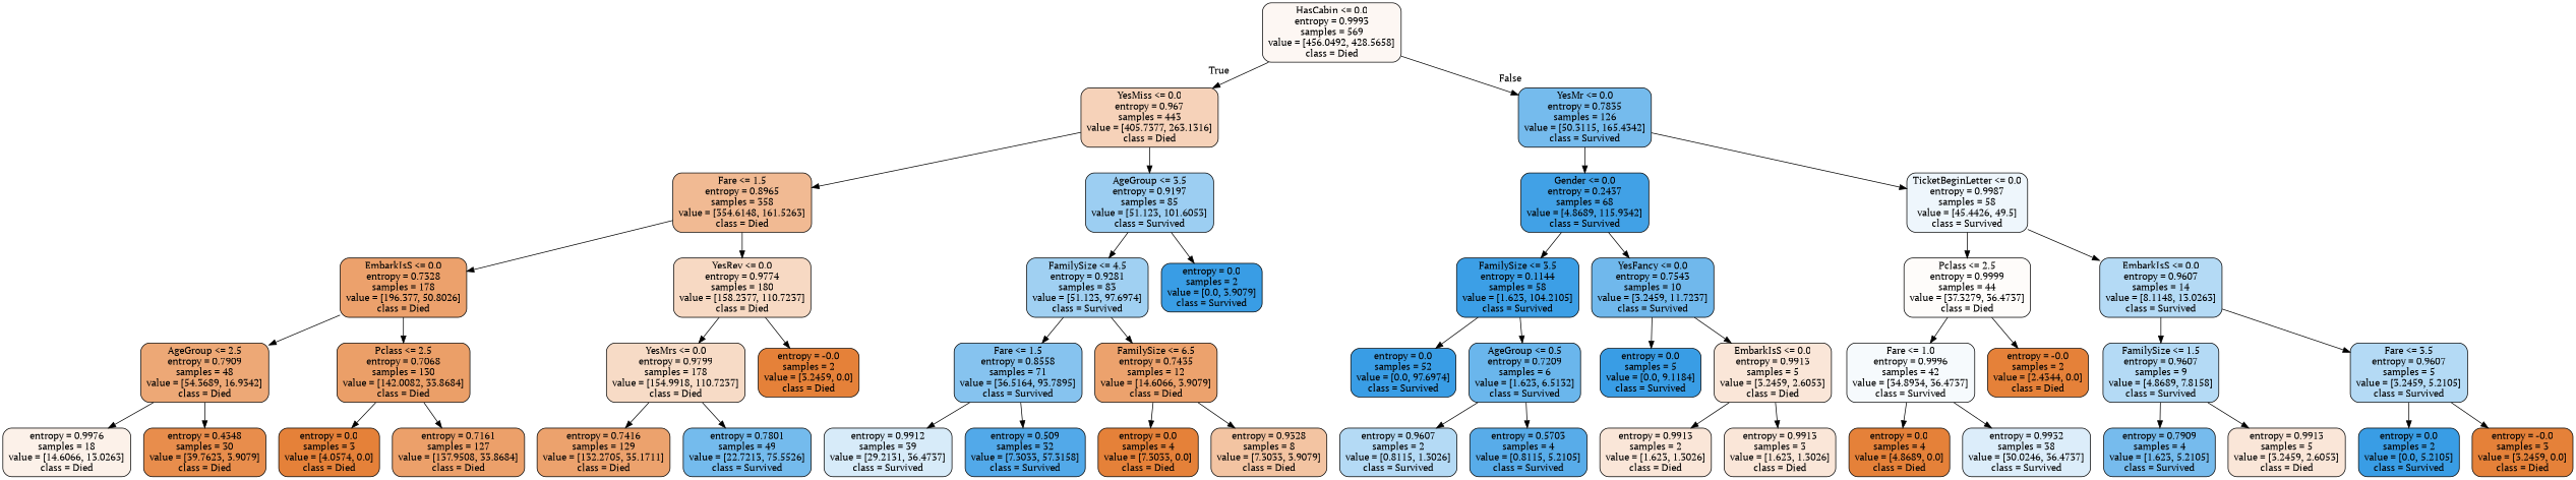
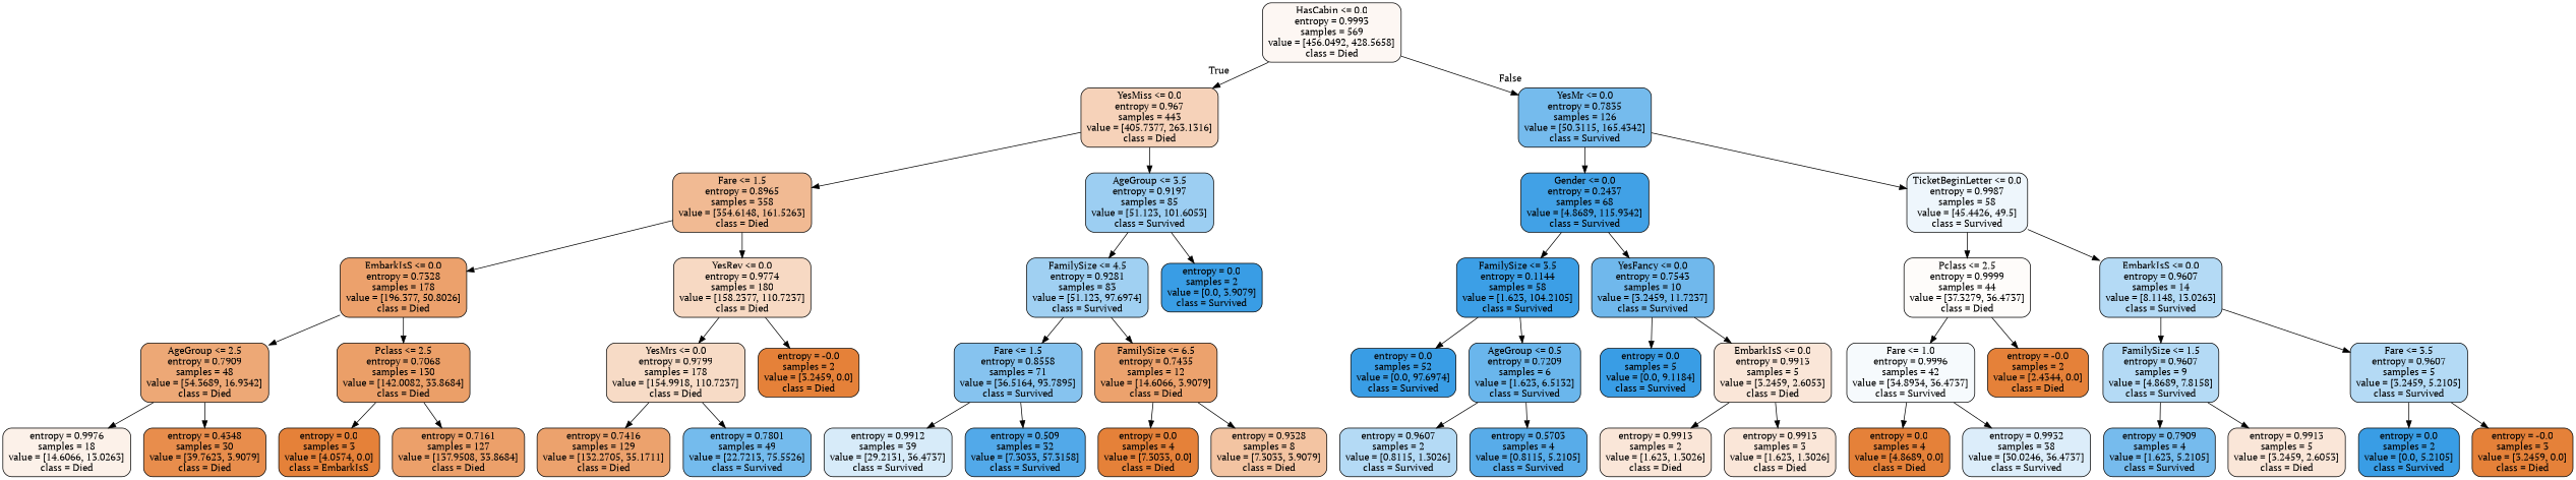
  digraph {
    fontname="PT Serif"
    node [color=black fillcolor="#e58139ff" fontname="PT Serif" shape=box style="filled, rounded"]
    edge [fontname="PT Serif"]
    n1 [fillcolor="#e581390f" label="HasCabin <= 0.0\nentropy = 0.9993\nsamples = 569\nvalue = [456.0492, 428.5658]\nclass = Died"]
    n2 [fillcolor="#e581395a" label="YesMiss <= 0.0\nentropy = 0.967\nsamples = 443\nvalue = [405.7377, 263.1316]\nclass = Died"]
    n3 [fillcolor="#399de5b1" label="YesMr <= 0.0\nentropy = 0.7835\nsamples = 126\nvalue = [50.3115, 165.4342]\nclass = Survived"]
    n4 [fillcolor="#e581398b" label="Fare <= 1.5\nentropy = 0.8965\nsamples = 358\nvalue = [354.6148, 161.5263]\nclass = Died"]
    n5 [fillcolor="#399de57f" label="AgeGroup <= 3.5\nentropy = 0.9197\nsamples = 85\nvalue = [51.123, 101.6053]\nclass = Survived"]
    n6 [fillcolor="#e58139bd" label="EmbarkIsS <= 0.0\nentropy = 0.7328\nsamples = 178\nvalue = [196.377, 50.8026]\nclass = Died"]
    n7 [fillcolor="#e581394d" label="YesRev <= 0.0\nentropy = 0.9774\nsamples = 180\nvalue = [158.2377, 110.7237]\nclass = Died"]
    n8 [fillcolor="#e58139b0" label="AgeGroup <= 2.5\nentropy = 0.7909\nsamples = 48\nvalue = [54.3689, 16.9342]\nclass = Died"]
    n9 [fillcolor="#e58139c2" label="Pclass <= 2.5\nentropy = 0.7068\nsamples = 130\nvalue = [142.0082, 33.8684]\nclass = Died"]
    n10 [fillcolor="#e581391c" label="entropy = 0.9976\nsamples = 18\nvalue = [14.6066, 13.0263]\nclass = Died"]
    n11 [fillcolor="#e58139e6" label="entropy = 0.4348\nsamples = 30\nvalue = [39.7623, 3.9079]\nclass = Died"]
-   n12 [label="entropy = 0.0\nsamples = 3\nvalue = [4.0574, 0.0]\nclass = Died"]
+   n12 [label="entropy = 0.0\nsamples = 3\nvalue = [4.0574, 0.0]\nclass = EmbarkIsS"]
    n13 [fillcolor="#e58139c0" label="entropy = 0.7161\nsamples = 127\nvalue = [137.9508, 33.8684]\nclass = Died"]
    n14 [fillcolor="#e5813949" label="YesMrs <= 0.0\nentropy = 0.9799\nsamples = 178\nvalue = [154.9918, 110.7237]\nclass = Died"]
    n15 [label="entropy = -0.0\nsamples = 2\nvalue = [3.2459, 0.0]\nclass = Died"]
    n16 [fillcolor="#e58139bb" label="entropy = 0.7416\nsamples = 129\nvalue = [132.2705, 35.1711]\nclass = Died"]
    n17 [fillcolor="#399de5b2" label="entropy = 0.7801\nsamples = 49\nvalue = [22.7213, 75.5526]\nclass = Survived"]
    n18 [fillcolor="#399de57a" label="FamilySize <= 4.5\nentropy = 0.9281\nsamples = 83\nvalue = [51.123, 97.6974]\nclass = Survived"]
    n19 [fillcolor="#399de5ff" label="entropy = 0.0\nsamples = 2\nvalue = [0.0, 3.9079]\nclass = Survived"]
    n20 [fillcolor="#399de59c" label="Fare <= 1.5\nentropy = 0.8558\nsamples = 71\nvalue = [36.5164, 93.7895]\nclass = Survived"]
    n21 [fillcolor="#e58139bb" label="FamilySize <= 6.5\nentropy = 0.7435\nsamples = 12\nvalue = [14.6066, 3.9079]\nclass = Died"]
    n22 [fillcolor="#399de533" label="entropy = 0.9912\nsamples = 39\nvalue = [29.2131, 36.4737]\nclass = Survived"]
    n23 [fillcolor="#399de5df" label="entropy = 0.509\nsamples = 32\nvalue = [7.3033, 57.3158]\nclass = Survived"]
    n24 [label="entropy = 0.0\nsamples = 4\nvalue = [7.3033, 0.0]\nclass = Died"]
    n25 [fillcolor="#e5813977" label="entropy = 0.9328\nsamples = 8\nvalue = [7.3033, 3.9079]\nclass = Died"]
    n26 [fillcolor="#399de5f4" label="Gender <= 0.0\nentropy = 0.2437\nsamples = 68\nvalue = [4.8689, 115.9342]\nclass = Survived"]
    n27 [fillcolor="#399de515" label="TicketBeginLetter <= 0.0\nentropy = 0.9987\nsamples = 58\nvalue = [45.4426, 49.5]\nclass = Survived"]
    n28 [fillcolor="#399de5fb" label="FamilySize <= 3.5\nentropy = 0.1144\nsamples = 58\nvalue = [1.623, 104.2105]\nclass = Survived"]
    n29 [fillcolor="#399de5b8" label="YesFancy <= 0.0\nentropy = 0.7543\nsamples = 10\nvalue = [3.2459, 11.7237]\nclass = Survived"]
    n30 [fillcolor="#399de5ff" label="entropy = 0.0\nsamples = 52\nvalue = [0.0, 97.6974]\nclass = Survived"]
    n31 [fillcolor="#399de5bf" label="AgeGroup <= 0.5\nentropy = 0.7209\nsamples = 6\nvalue = [1.623, 6.5132]\nclass = Survived"]
    n32 [fillcolor="#399de560" label="entropy = 0.9607\nsamples = 2\nvalue = [0.8115, 1.3026]\nclass = Survived"]
    n33 [fillcolor="#399de5d7" label="entropy = 0.5703\nsamples = 4\nvalue = [0.8115, 5.2105]\nclass = Survived"]
    n34 [fillcolor="#399de5ff" label="entropy = 0.0\nsamples = 5\nvalue = [0.0, 9.1184]\nclass = Survived"]
    n35 [fillcolor="#e5813932" label="EmbarkIsS <= 0.0\nentropy = 0.9913\nsamples = 5\nvalue = [3.2459, 2.6053]\nclass = Died"]
    n36 [fillcolor="#e5813932" label="entropy = 0.9913\nsamples = 2\nvalue = [1.623, 1.3026]\nclass = Died"]
    n37 [fillcolor="#e5813932" label="entropy = 0.9913\nsamples = 3\nvalue = [1.623, 1.3026]\nclass = Died"]
    n38 [fillcolor="#e5813906" label="Pclass <= 2.5\nentropy = 0.9999\nsamples = 44\nvalue = [37.3279, 36.4737]\nclass = Died"]
    n39 [fillcolor="#399de560" label="EmbarkIsS <= 0.0\nentropy = 0.9607\nsamples = 14\nvalue = [8.1148, 13.0263]\nclass = Survived"]
    n40 [fillcolor="#399de50b" label="Fare <= 1.0\nentropy = 0.9996\nsamples = 42\nvalue = [34.8934, 36.4737]\nclass = Survived"]
    n41 [label="entropy = -0.0\nsamples = 2\nvalue = [2.4344, 0.0]\nclass = Died"]
    n42 [label="entropy = 0.0\nsamples = 4\nvalue = [4.8689, 0.0]\nclass = Died"]
    n43 [fillcolor="#399de52d" label="entropy = 0.9932\nsamples = 38\nvalue = [30.0246, 36.4737]\nclass = Survived"]
    n44 [fillcolor="#399de560" label="FamilySize <= 1.5\nentropy = 0.9607\nsamples = 9\nvalue = [4.8689, 7.8158]\nclass = Survived"]
    n45 [fillcolor="#399de560" label="Fare <= 3.5\nentropy = 0.9607\nsamples = 5\nvalue = [3.2459, 5.2105]\nclass = Survived"]
    n46 [fillcolor="#399de5b0" label="entropy = 0.7909\nsamples = 4\nvalue = [1.623, 5.2105]\nclass = Survived"]
    n47 [fillcolor="#e5813932" label="entropy = 0.9913\nsamples = 5\nvalue = [3.2459, 2.6053]\nclass = Died"]
    n48 [fillcolor="#399de5ff" label="entropy = 0.0\nsamples = 2\nvalue = [0.0, 5.2105]\nclass = Survived"]
    n49 [label="entropy = -0.0\nsamples = 3\nvalue = [3.2459, 0.0]\nclass = Died"]
    n1 -> n2 [headlabel=True labelangle=45 labeldistance=2.5]
    n1 -> n3 [headlabel=False labelangle=-45 labeldistance=2.5]
    n2 -> n4
    n2 -> n5
    n3 -> n26
    n3 -> n27
    n4 -> n6
    n4 -> n7
    n5 -> n18
    n5 -> n19
    n6 -> n8
    n6 -> n9
    n7 -> n14
    n7 -> n15
    n8 -> n10
    n8 -> n11
    n9 -> n12
    n9 -> n13
    n14 -> n16
    n14 -> n17
    n18 -> n20
    n18 -> n21
    n20 -> n22
    n20 -> n23
    n21 -> n24
    n21 -> n25
    n26 -> n28
    n26 -> n29
    n27 -> n38
    n27 -> n39
    n28 -> n30
    n28 -> n31
    n29 -> n34
    n29 -> n35
    n31 -> n32
    n31 -> n33
    n35 -> n36
    n35 -> n37
    n38 -> n40
    n38 -> n41
    n39 -> n44
    n39 -> n45
    n40 -> n42
    n40 -> n43
    n44 -> n46
    n44 -> n47
    n45 -> n48
    n45 -> n49
  }
